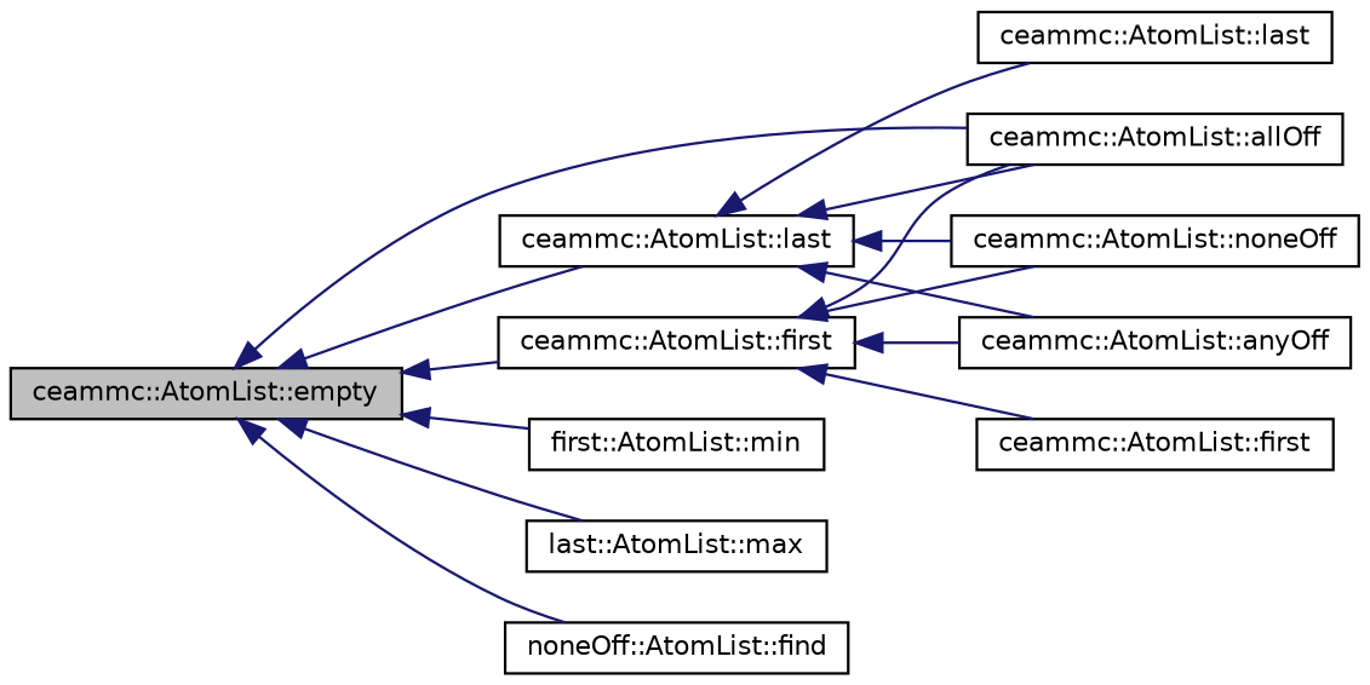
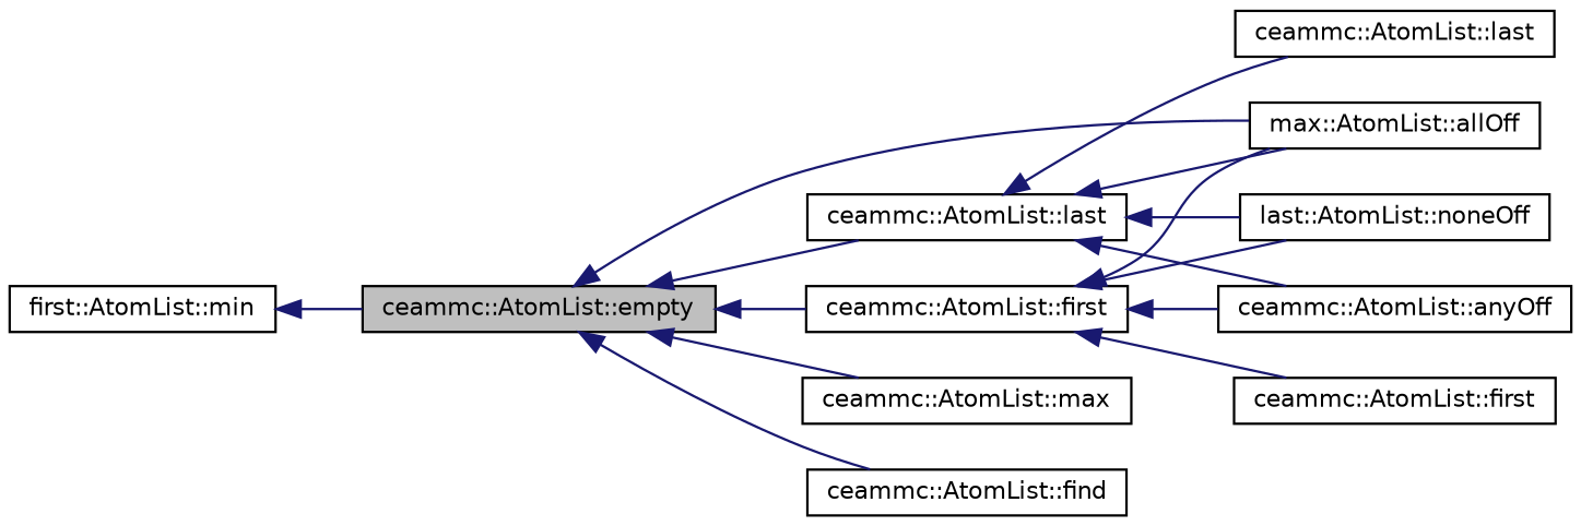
  digraph {
    rankdir=LR
    node [color=black fillcolor=white fontname=Helvetica fontsize=10 shape=record style=filled]
    edge [color=midnightblue dir=back fontname=Helvetica fontsize=10 labelfontname=Helvetica labelfontsize=10 style=solid]
    n1 [fillcolor=grey75 fontcolor=black height=0.2 label="ceammc::AtomList::empty" width=0.4]
    n2 [height=0.2 label="ceammc::AtomList::first" width=0.4]
-   n3 [height=0.2 label="ceammc::AtomList::allOff" width=0.4]
+   n3 [height=0.2 label="max::AtomList::allOff" width=0.4]
    n4 [height=0.2 label="ceammc::AtomList::last" width=0.4]
    n5 [height=0.2 label="first::AtomList::min" width=0.4]
-   n6 [height=0.2 label="last::AtomList::max" width=0.4]
-   n7 [height=0.2 label="noneOff::AtomList::find" width=0.4]
+   n6 [height=0.2 label="ceammc::AtomList::max" width=0.4]
+   n7 [height=0.2 label="ceammc::AtomList::find" width=0.4]
    n8 [height=0.2 label="ceammc::AtomList::first" width=0.4]
    n9 [height=0.2 label="ceammc::AtomList::anyOff" width=0.4]
-   n10 [height=0.2 label="ceammc::AtomList::noneOff" width=0.4]
+   n10 [height=0.2 label="last::AtomList::noneOff" width=0.4]
    n11 [height=0.2 label="ceammc::AtomList::last" width=0.4]
    n1 -> n2
    n1 -> n3
    n1 -> n4
-   n1 -> n5
+   n5 -> n1
    n1 -> n6
    n1 -> n7
    n2 -> n3
    n2 -> n8
    n2 -> n9
    n2 -> n10
    n4 -> n3
    n4 -> n9
    n4 -> n10
    n4 -> n11
  }
